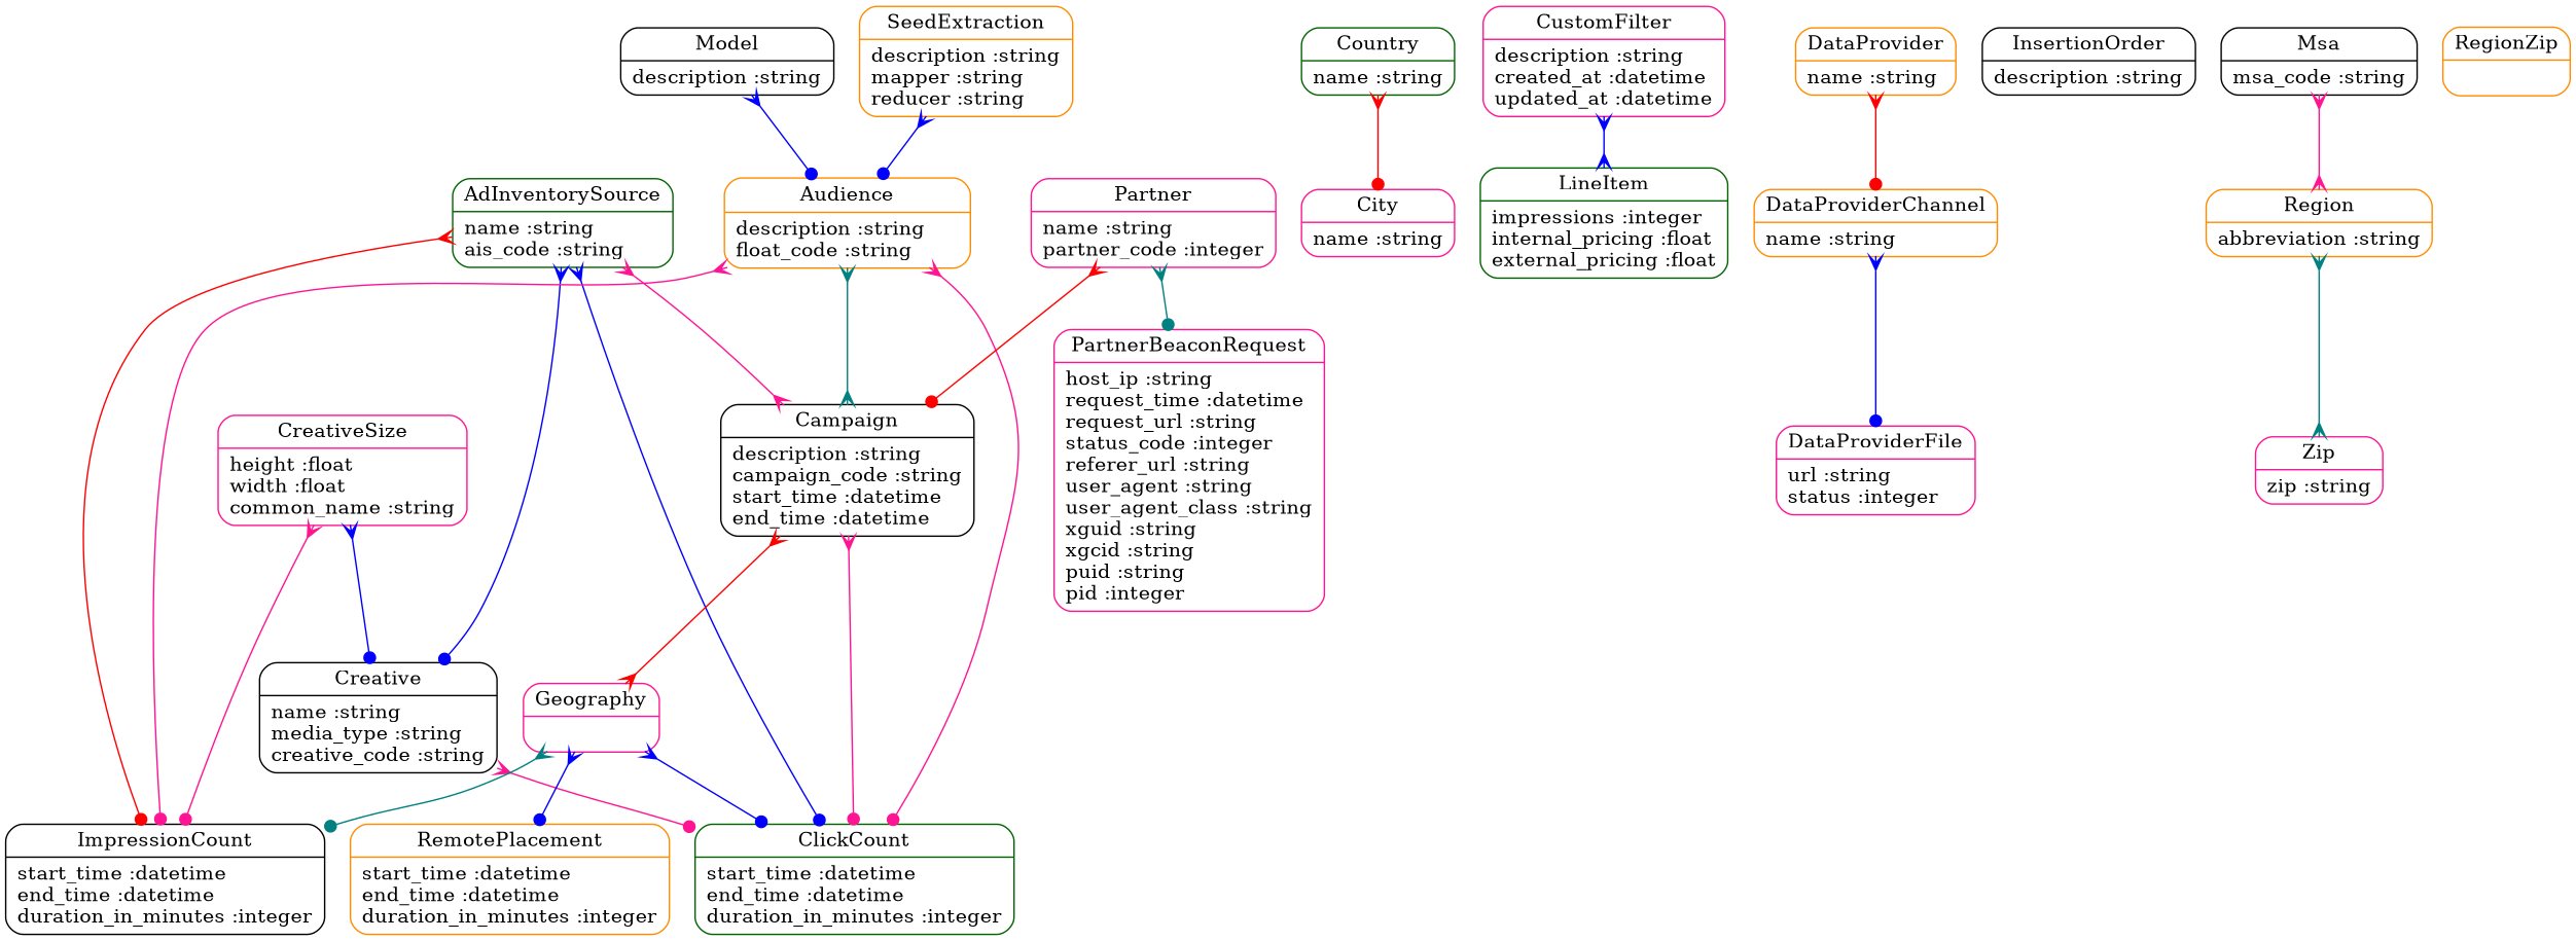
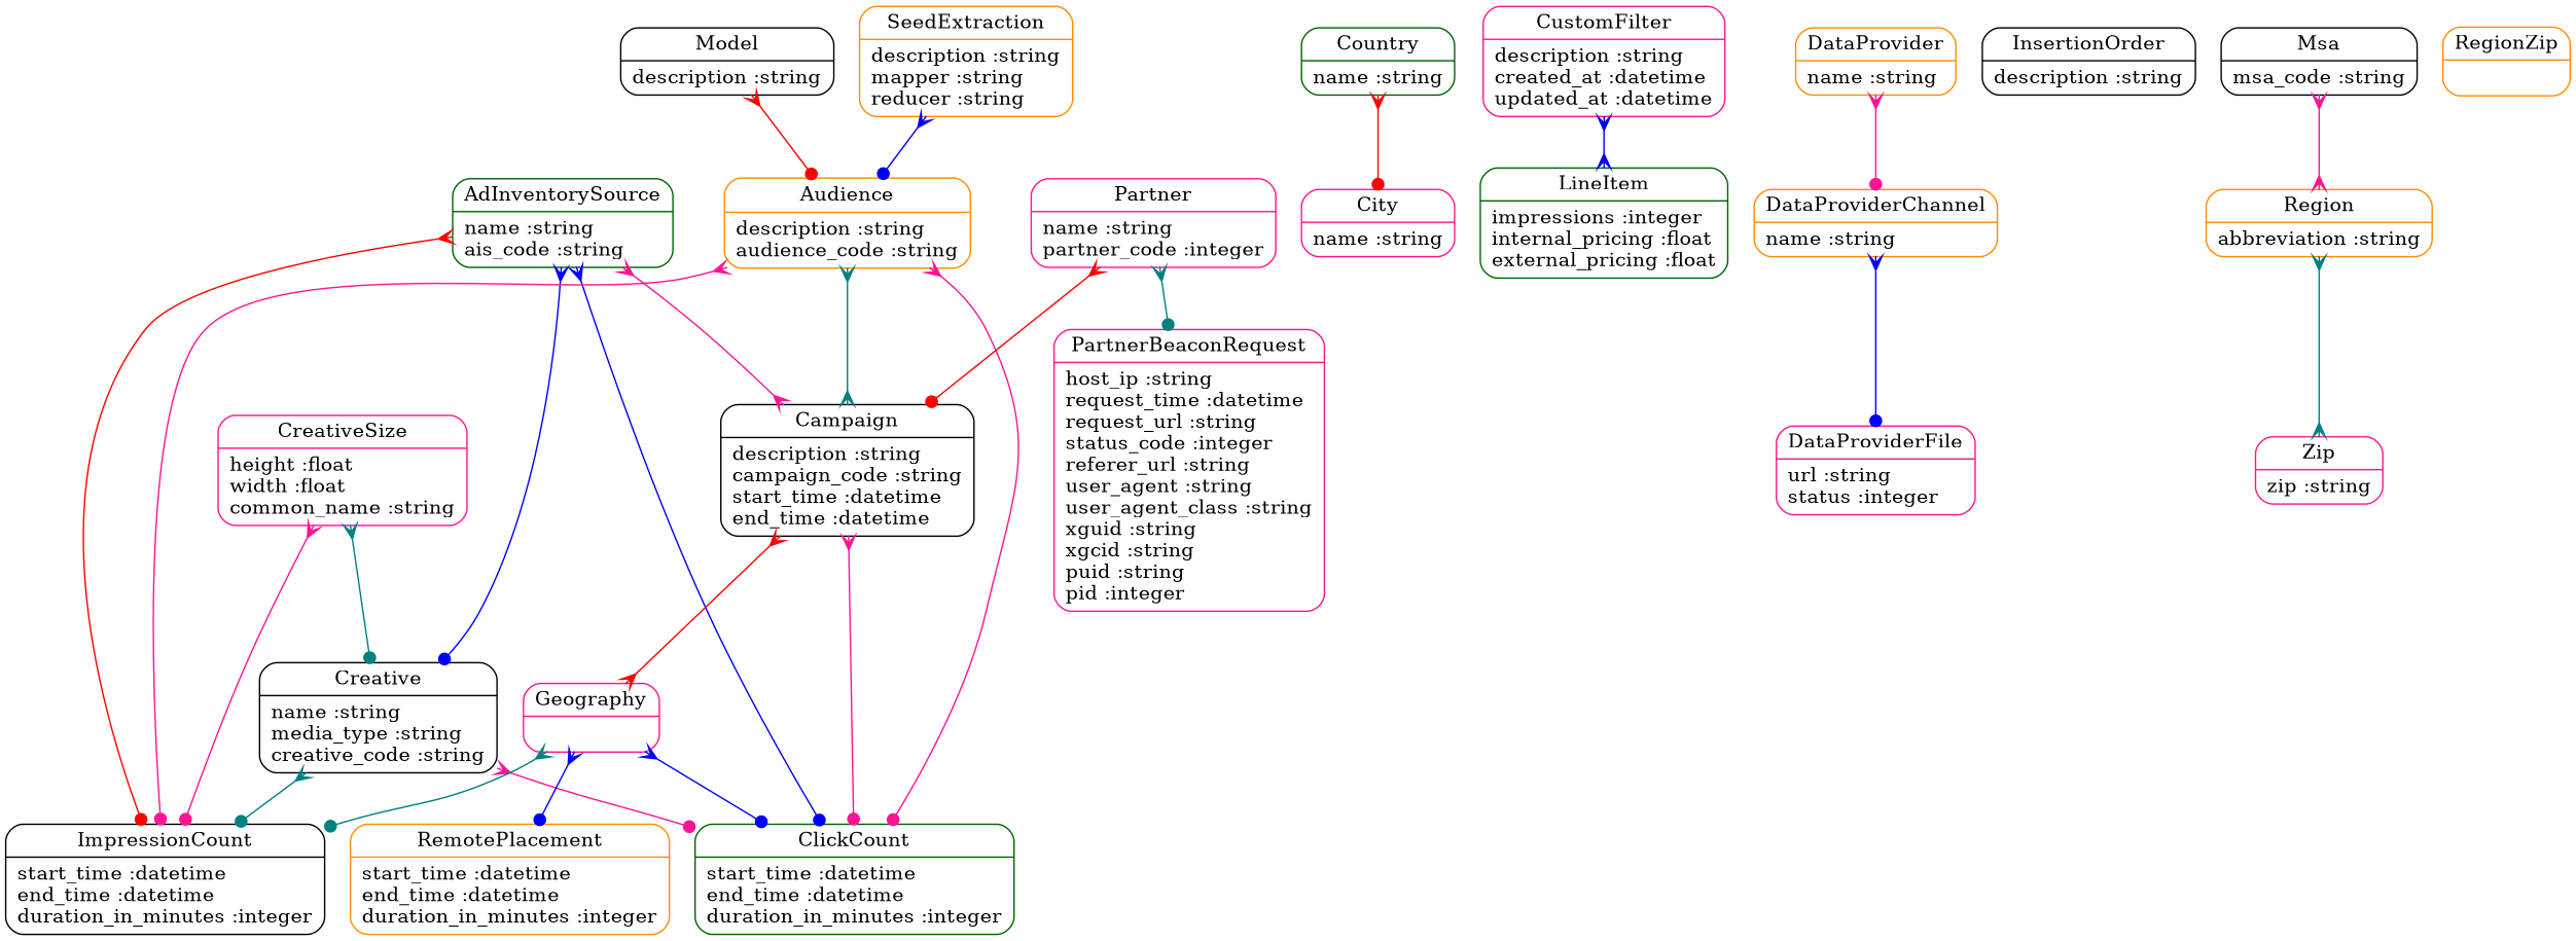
  digraph {
    splines=true
    node [color=deeppink shape=Mrecord]
    edge [arrowhead=dot arrowtail=crow color=blue dir=both]
    n1 [color=darkgreen label="{AdInventorySource|name :string\lais_code :string\l}"]
    n2 [color=black label="{Campaign|description :string\lcampaign_code :string\lstart_time :datetime\lend_time :datetime\l}"]
    n3 [color=darkgreen label="{ClickCount|start_time :datetime\lend_time :datetime\lduration_in_minutes :integer\l}"]
    n4 [color=black label="{ImpressionCount|start_time :datetime\lend_time :datetime\lduration_in_minutes :integer\l}"]
    n5 [color=black label="{Creative|name :string\lmedia_type :string\lcreative_code :string\l}"]
    n6 [label="{Geography|\l}"]
-   n7 [color=darkorange label="{Audience|description :string\lfloat_code :string\l}"]
+   n7 [color=darkorange label="{Audience|description :string\laudience_code :string\l}"]
    n8 [color=darkorange label="{RemotePlacement|start_time :datetime\lend_time :datetime\lduration_in_minutes :integer\l}"]
    n9 [label="{City|name :string\l}"]
    n10 [color=darkgreen label="{Country|name :string\l}"]
    n11 [label="{CreativeSize|height :float\lwidth :float\lcommon_name :string\l}"]
    n12 [label="{CustomFilter|description :string\lcreated_at :datetime\lupdated_at :datetime\l}"]
    n13 [color=darkgreen label="{LineItem|impressions :integer\linternal_pricing :float\lexternal_pricing :float\l}"]
    n14 [color=darkorange label="{DataProvider|name :string\l}"]
    n15 [color=darkorange label="{DataProviderChannel|name :string\l}"]
    n16 [label="{DataProviderFile|url :string\lstatus :integer\l}"]
    n17 [color=black label="{InsertionOrder|description :string\l}"]
    n18 [color=black label="{Model|description :string\l}"]
    n19 [color=black label="{Msa|msa_code :string\l}"]
    n20 [color=darkorange label="{Region|abbreviation :string\l}"]
    n21 [label="{Zip|zip :string\l}"]
    n22 [label="{Partner|name :string\lpartner_code :integer\l}"]
    n23 [label="{PartnerBeaconRequest|host_ip :string\lrequest_time :datetime\lrequest_url :string\lstatus_code :integer\lreferer_url :string\luser_agent :string\luser_agent_class :string\lxguid :string\lxgcid :string\lpuid :string\lpid :integer\l}"]
    n24 [color=darkorange label="{RegionZip|\l}"]
    n25 [color=darkorange label="{SeedExtraction|description :string\lmapper :string\lreducer :string\l}"]
    n1 -> n2 [arrowhead=crow color=deeppink]
    n1 -> n3
    n1 -> n4 [color=red]
    n1 -> n5
    n2 -> n3 [color=deeppink]
    n2 -> n6 [arrowhead=crow color=red]
    n5 -> n3 [color=deeppink]
+   n5 -> n4 [color=teal]
    n6 -> n3
    n6 -> n4 [color=teal]
    n6 -> n8
    n7 -> n2 [arrowhead=crow color=teal]
    n7 -> n3 [color=deeppink]
    n7 -> n4 [color=deeppink]
    n10 -> n9 [color=red]
    n11 -> n4 [color=deeppink]
-   n11 -> n5
+   n11 -> n5 [color=teal]
    n12 -> n13 [arrowhead=crow]
-   n14 -> n15 [color=red]
+   n14 -> n15 [color=deeppink]
    n15 -> n16
-   n18 -> n7
+   n18 -> n7 [color=red]
    n19 -> n20 [arrowhead=crow color=deeppink]
    n20 -> n21 [arrowhead=crow color=teal]
    n22 -> n2 [color=red]
    n22 -> n23 [color=teal]
    n25 -> n7
  }
